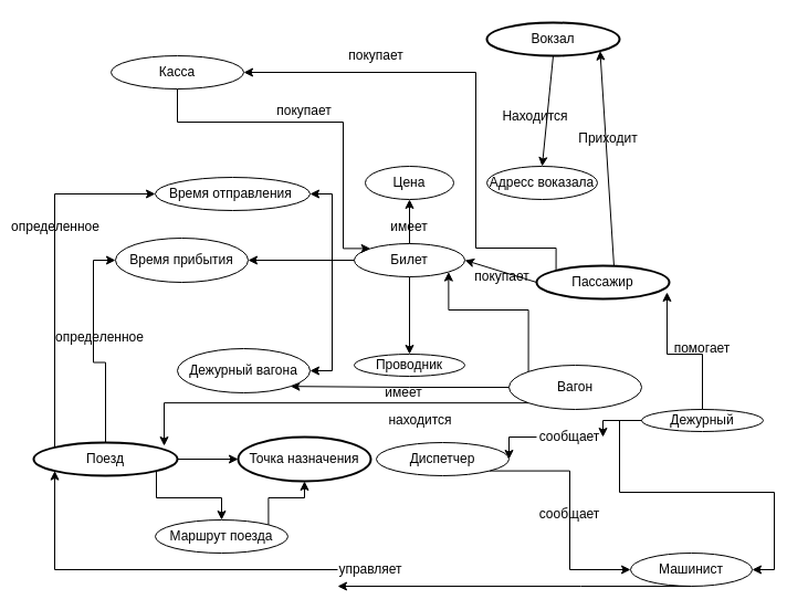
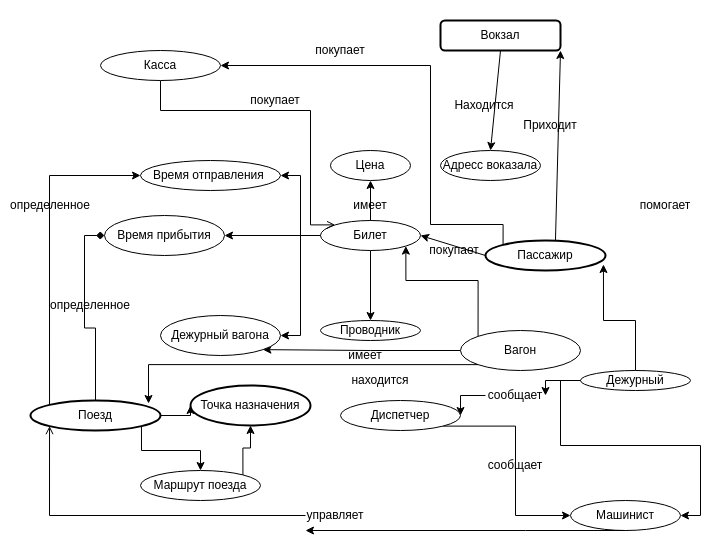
  <mxCell id="0" />
  <mxCell id="1" parent="0" />
- <mxCell id="2" value="Вокзал" style="ellipse;whiteSpace=wrap;html=1;strokeWidth=2;" vertex="1" parent="1"><mxGeometry x="440" y="20" width="120" height="30" as="geometry" /></mxCell>
- <mxCell id="3" style="edgeStyle=orthogonalEdgeStyle;rounded=0;orthogonalLoop=1;jettySize=auto;html=1;exitX=0.5;exitY=0;exitDx=0;exitDy=0;entryX=0;entryY=0.5;entryDx=0;entryDy=0;" edge="1" parent="1" source="7" target="28"><mxGeometry relative="1" as="geometry" /></mxCell>
+ <mxCell id="2" value="Вокзал" style="whiteSpace=wrap;html=1;strokeWidth=2;rounded=1;" vertex="1" parent="1"><mxGeometry x="440" y="20" width="120" height="30" as="geometry" /></mxCell>
+ <mxCell id="3" style="edgeStyle=orthogonalEdgeStyle;rounded=0;orthogonalLoop=1;jettySize=auto;html=1;exitX=0.5;exitY=0;exitDx=0;exitDy=0;entryX=0;entryY=0.5;entryDx=0;entryDy=0;endArrow=diamond;" edge="1" parent="1" source="7" target="28"><mxGeometry relative="1" as="geometry" /></mxCell>
  <mxCell id="4" style="edgeStyle=orthogonalEdgeStyle;rounded=0;orthogonalLoop=1;jettySize=auto;html=1;exitX=0;exitY=0;exitDx=0;exitDy=0;entryX=0;entryY=0.5;entryDx=0;entryDy=0;" edge="1" parent="1" source="7" target="27"><mxGeometry relative="1" as="geometry" /></mxCell>
  <mxCell id="5" style="edgeStyle=orthogonalEdgeStyle;rounded=0;orthogonalLoop=1;jettySize=auto;html=1;exitX=1;exitY=0.5;exitDx=0;exitDy=0;entryX=0;entryY=0.5;entryDx=0;entryDy=0;" edge="1" parent="1" source="7" target="22"><mxGeometry relative="1" as="geometry" /></mxCell>
  <mxCell id="6" style="edgeStyle=orthogonalEdgeStyle;rounded=0;orthogonalLoop=1;jettySize=auto;html=1;exitX=1;exitY=1;exitDx=0;exitDy=0;" edge="1" parent="1" source="7" target="30"><mxGeometry relative="1" as="geometry"><Array as="points"><mxPoint x="141" y="450" /></Array></mxGeometry></mxCell>
  <mxCell id="7" value="Поезд" style="ellipse;whiteSpace=wrap;html=1;strokeWidth=2;" vertex="1" parent="1"><mxGeometry x="30" y="400" width="130" height="30" as="geometry" /></mxCell>
- <mxCell id="8" style="edgeStyle=orthogonalEdgeStyle;rounded=0;orthogonalLoop=1;jettySize=auto;html=1;entryX=0;entryY=1;entryDx=0;entryDy=0;" edge="1" parent="1" source="50" target="7"><mxGeometry relative="1" as="geometry"><Array as="points" /></mxGeometry></mxCell>
+ <mxCell id="8" style="edgeStyle=orthogonalEdgeStyle;rounded=0;orthogonalLoop=1;jettySize=auto;html=1;entryX=0;entryY=1;entryDx=0;entryDy=0;endArrow=open;" edge="1" parent="1" source="50" target="7"><mxGeometry relative="1" as="geometry"><Array as="points" /></mxGeometry></mxCell>
  <mxCell id="9" value="Машинист" style="ellipse;whiteSpace=wrap;html=1;" vertex="1" parent="1"><mxGeometry x="570" y="500" width="110" height="30" as="geometry" /></mxCell>
  <mxCell id="10" value="Проводник" style="ellipse;whiteSpace=wrap;html=1;" vertex="1" parent="1"><mxGeometry x="320" y="320" width="100" height="20" as="geometry" /></mxCell>
  <mxCell id="11" style="edgeStyle=orthogonalEdgeStyle;rounded=0;orthogonalLoop=1;jettySize=auto;html=1;exitX=0;exitY=0.5;exitDx=0;exitDy=0;entryX=1;entryY=0.5;entryDx=0;entryDy=0;" edge="1" parent="1" source="13" target="9"><mxGeometry relative="1" as="geometry" /></mxCell>
  <mxCell id="12" style="edgeStyle=orthogonalEdgeStyle;rounded=0;orthogonalLoop=1;jettySize=auto;html=1;exitX=0;exitY=0.5;exitDx=0;exitDy=0;entryX=1;entryY=0.5;entryDx=0;entryDy=0;" edge="1" parent="1" source="52" target="32"><mxGeometry relative="1" as="geometry"><mxPoint x="490" y="410" as="targetPoint" /></mxGeometry></mxCell>
  <mxCell id="13" value="Дежурный" style="ellipse;whiteSpace=wrap;html=1;" vertex="1" parent="1"><mxGeometry x="580" y="370" width="110" height="20" as="geometry" /></mxCell>
  <mxCell id="14" value="" style="edgeStyle=orthogonalEdgeStyle;rounded=0;orthogonalLoop=1;jettySize=auto;html=1;" edge="1" parent="1" source="17" target="28"><mxGeometry relative="1" as="geometry" /></mxCell>
  <mxCell id="15" style="edgeStyle=orthogonalEdgeStyle;rounded=0;orthogonalLoop=1;jettySize=auto;html=1;entryX=1;entryY=0.5;entryDx=0;entryDy=0;" edge="1" parent="1" source="17" target="27"><mxGeometry relative="1" as="geometry" /></mxCell>
  <mxCell id="16" style="edgeStyle=orthogonalEdgeStyle;rounded=0;orthogonalLoop=1;jettySize=auto;html=1;entryX=1;entryY=0.5;entryDx=0;entryDy=0;" edge="1" parent="1" source="17" target="26"><mxGeometry relative="1" as="geometry" /></mxCell>
  <mxCell id="17" value="Билет" style="ellipse;whiteSpace=wrap;html=1;" vertex="1" parent="1"><mxGeometry x="320" y="220" width="100" height="30" as="geometry" /></mxCell>
  <mxCell id="18" style="edgeStyle=orthogonalEdgeStyle;rounded=0;orthogonalLoop=1;jettySize=auto;html=1;exitX=0;exitY=0;exitDx=0;exitDy=0;entryX=1;entryY=1;entryDx=0;entryDy=0;" edge="1" parent="1" source="20" target="17"><mxGeometry relative="1" as="geometry"><Array as="points"><mxPoint x="478" y="280" /><mxPoint x="405" y="280" /></Array></mxGeometry></mxCell>
  <mxCell id="19" style="edgeStyle=orthogonalEdgeStyle;rounded=0;orthogonalLoop=1;jettySize=auto;html=1;exitX=0;exitY=0.5;exitDx=0;exitDy=0;entryX=1;entryY=1;entryDx=0;entryDy=0;" edge="1" parent="1" source="20" target="26"><mxGeometry relative="1" as="geometry" /></mxCell>
  <mxCell id="20" value="Вагон" style="ellipse;whiteSpace=wrap;html=1;" vertex="1" parent="1"><mxGeometry x="460" y="330" width="120" height="40" as="geometry" /></mxCell>
  <mxCell id="21" value="Адресс воказала" style="ellipse;whiteSpace=wrap;html=1;" vertex="1" parent="1"><mxGeometry x="440" y="150" width="100" height="30" as="geometry" /></mxCell>
- <mxCell id="22" value="Точка назначения" style="ellipse;whiteSpace=wrap;html=1;strokeWidth=2;" vertex="1" parent="1"><mxGeometry x="215" y="395" width="120" height="40" as="geometry" /></mxCell>
+ <mxCell id="22" value="Точка назначения" style="ellipse;whiteSpace=wrap;html=1;strokeWidth=2;" vertex="1" parent="1"><mxGeometry x="190" y="385" width="120" height="40" as="geometry" /></mxCell>
  <mxCell id="23" value="Цена" style="ellipse;whiteSpace=wrap;html=1;" vertex="1" parent="1"><mxGeometry x="330" y="150" width="80" height="30" as="geometry" /></mxCell>
- <mxCell id="24" style="edgeStyle=orthogonalEdgeStyle;rounded=0;orthogonalLoop=1;jettySize=auto;html=1;exitX=0.5;exitY=1;exitDx=0;exitDy=0;entryX=0;entryY=0;entryDx=0;entryDy=0;" edge="1" parent="1" source="25" target="17"><mxGeometry relative="1" as="geometry"><Array as="points"><mxPoint x="160" y="110" /><mxPoint x="310" y="110" /><mxPoint x="310" y="224" /></Array></mxGeometry></mxCell>
+ <mxCell id="24" style="edgeStyle=orthogonalEdgeStyle;rounded=0;orthogonalLoop=1;jettySize=auto;html=1;exitX=0.5;exitY=1;exitDx=0;exitDy=0;entryX=0;entryY=0;entryDx=0;entryDy=0;endArrow=open;" edge="1" parent="1" source="25" target="17"><mxGeometry relative="1" as="geometry"><Array as="points"><mxPoint x="160" y="110" /><mxPoint x="310" y="110" /><mxPoint x="310" y="224" /></Array></mxGeometry></mxCell>
  <mxCell id="25" value="Касса" style="ellipse;whiteSpace=wrap;html=1;" vertex="1" parent="1"><mxGeometry x="100" y="50" width="120" height="30" as="geometry" /></mxCell>
  <mxCell id="26" value="Дежурный вагона" style="ellipse;whiteSpace=wrap;html=1;" vertex="1" parent="1"><mxGeometry x="160" y="315" width="120" height="40" as="geometry" /></mxCell>
  <mxCell id="27" value="Время отправления&amp;nbsp;" style="ellipse;whiteSpace=wrap;html=1;" vertex="1" parent="1"><mxGeometry x="140" y="160" width="140" height="30" as="geometry" /></mxCell>
  <mxCell id="28" value="Время прибытия" style="ellipse;whiteSpace=wrap;html=1;" vertex="1" parent="1"><mxGeometry x="104" y="215" width="120" height="40" as="geometry" /></mxCell>
  <mxCell id="29" style="edgeStyle=orthogonalEdgeStyle;rounded=0;orthogonalLoop=1;jettySize=auto;html=1;exitX=1;exitY=0;exitDx=0;exitDy=0;" edge="1" parent="1" source="30" target="22"><mxGeometry relative="1" as="geometry" /></mxCell>
  <mxCell id="30" value="Маршрут поезда" style="ellipse;whiteSpace=wrap;html=1;" vertex="1" parent="1"><mxGeometry x="140" y="470" width="120" height="30" as="geometry" /></mxCell>
  <mxCell id="31" style="edgeStyle=orthogonalEdgeStyle;rounded=0;orthogonalLoop=1;jettySize=auto;html=1;exitX=1;exitY=1;exitDx=0;exitDy=0;entryX=0;entryY=0.5;entryDx=0;entryDy=0;" edge="1" parent="1" source="32" target="9"><mxGeometry relative="1" as="geometry" /></mxCell>
  <mxCell id="32" value="Диспетчер" style="ellipse;whiteSpace=wrap;html=1;" vertex="1" parent="1"><mxGeometry x="340" y="400" width="120" height="30" as="geometry" /></mxCell>
  <mxCell id="33" style="edgeStyle=orthogonalEdgeStyle;rounded=0;orthogonalLoop=1;jettySize=auto;html=1;exitX=0;exitY=0;exitDx=0;exitDy=0;entryX=1;entryY=0.5;entryDx=0;entryDy=0;" edge="1" parent="1" source="34" target="25"><mxGeometry relative="1" as="geometry"><Array as="points"><mxPoint x="430" y="224" /><mxPoint x="430" y="65" /></Array></mxGeometry></mxCell>
  <mxCell id="34" value="Пассажир" style="ellipse;whiteSpace=wrap;html=1;strokeWidth=2;" vertex="1" parent="1"><mxGeometry x="485" y="240" width="120" height="30" as="geometry" /></mxCell>
  <mxCell id="35" value="" style="endArrow=classic;html=1;rounded=0;exitX=0.5;exitY=1;exitDx=0;exitDy=0;entryX=0.5;entryY=0;entryDx=0;entryDy=0;" edge="1" parent="1" source="2" target="21"><mxGeometry width="50" height="50" relative="1" as="geometry"><mxPoint x="300" y="290" as="sourcePoint" /><mxPoint x="350" y="240" as="targetPoint" /></mxGeometry></mxCell>
  <mxCell id="36" value="" style="endArrow=classic;html=1;rounded=0;entryX=1;entryY=1;entryDx=0;entryDy=0;exitX=0.583;exitY=0;exitDx=0;exitDy=0;exitPerimeter=0;" edge="1" parent="1" source="34" target="2"><mxGeometry width="50" height="50" relative="1" as="geometry"><mxPoint x="320" y="290" as="sourcePoint" /><mxPoint x="370" y="240" as="targetPoint" /></mxGeometry></mxCell>
  <mxCell id="37" value="" style="endArrow=classic;html=1;rounded=0;exitX=0;exitY=0.5;exitDx=0;exitDy=0;entryX=1;entryY=0.5;entryDx=0;entryDy=0;" edge="1" parent="1" source="34" target="17"><mxGeometry width="50" height="50" relative="1" as="geometry"><mxPoint x="320" y="290" as="sourcePoint" /><mxPoint x="370" y="240" as="targetPoint" /></mxGeometry></mxCell>
  <mxCell id="38" value="" style="endArrow=classic;html=1;rounded=0;entryX=0.5;entryY=1;entryDx=0;entryDy=0;exitX=0.5;exitY=0;exitDx=0;exitDy=0;" edge="1" parent="1" source="17" target="23"><mxGeometry width="50" height="50" relative="1" as="geometry"><mxPoint x="320" y="290" as="sourcePoint" /><mxPoint x="370" y="240" as="targetPoint" /></mxGeometry></mxCell>
  <mxCell id="39" value="" style="endArrow=classic;html=1;rounded=0;exitX=0.5;exitY=1;exitDx=0;exitDy=0;" edge="1" parent="1" source="17" target="10"><mxGeometry width="50" height="50" relative="1" as="geometry"><mxPoint x="320" y="290" as="sourcePoint" /><mxPoint x="370" y="240" as="targetPoint" /></mxGeometry></mxCell>
  <mxCell id="40" style="edgeStyle=orthogonalEdgeStyle;rounded=0;orthogonalLoop=1;jettySize=auto;html=1;exitX=0;exitY=1;exitDx=0;exitDy=0;entryX=0.908;entryY=0.1;entryDx=0;entryDy=0;entryPerimeter=0;" edge="1" parent="1" source="20" target="7"><mxGeometry relative="1" as="geometry" /></mxCell>
  <mxCell id="41" style="edgeStyle=orthogonalEdgeStyle;rounded=0;orthogonalLoop=1;jettySize=auto;html=1;exitX=0.5;exitY=0;exitDx=0;exitDy=0;entryX=0.983;entryY=0.8;entryDx=0;entryDy=0;entryPerimeter=0;" edge="1" parent="1" source="13" target="34"><mxGeometry relative="1" as="geometry" /></mxCell>
  <mxCell id="42" value="Находится" style="text;html=1;strokeColor=none;fillColor=none;align=center;verticalAlign=middle;whiteSpace=wrap;rounded=0;" vertex="1" parent="1"><mxGeometry x="454" y="90" width="60" height="30" as="geometry" /></mxCell>
  <mxCell id="43" value="Приходит" style="text;html=1;strokeColor=none;fillColor=none;align=center;verticalAlign=middle;whiteSpace=wrap;rounded=0;" vertex="1" parent="1"><mxGeometry x="520" y="110" width="60" height="30" as="geometry" /></mxCell>
  <mxCell id="44" value="покупает" style="text;html=1;strokeColor=none;fillColor=none;align=center;verticalAlign=middle;whiteSpace=wrap;rounded=0;" vertex="1" parent="1"><mxGeometry x="429" y="240" width="50" height="20" as="geometry" /></mxCell>
  <mxCell id="45" value="имеет" style="text;html=1;strokeColor=none;fillColor=none;align=center;verticalAlign=middle;whiteSpace=wrap;rounded=0;" vertex="1" parent="1"><mxGeometry x="340" y="190" width="60" height="30" as="geometry" /></mxCell>
  <mxCell id="46" value="покупает" style="text;html=1;strokeColor=none;fillColor=none;align=center;verticalAlign=middle;whiteSpace=wrap;rounded=0;" vertex="1" parent="1"><mxGeometry x="315" y="40" width="50" height="20" as="geometry" /></mxCell>
  <mxCell id="47" value="покупает" style="text;html=1;strokeColor=none;fillColor=none;align=center;verticalAlign=middle;whiteSpace=wrap;rounded=0;" vertex="1" parent="1"><mxGeometry x="250" y="90" width="50" height="20" as="geometry" /></mxCell>
  <mxCell id="48" value="находится" style="text;html=1;strokeColor=none;fillColor=none;align=center;verticalAlign=middle;whiteSpace=wrap;rounded=0;" vertex="1" parent="1"><mxGeometry x="350" y="365" width="60" height="30" as="geometry" /></mxCell>
  <mxCell id="49" value="" style="edgeStyle=orthogonalEdgeStyle;rounded=0;orthogonalLoop=1;jettySize=auto;html=1;entryX=0;entryY=1;entryDx=0;entryDy=0;" edge="1" parent="1" source="9" target="50"><mxGeometry relative="1" as="geometry"><mxPoint x="525" y="470" as="sourcePoint" /><mxPoint x="49" y="426" as="targetPoint" /><Array as="points"><mxPoint x="525" y="530" /><mxPoint x="49" y="530" /></Array></mxGeometry></mxCell>
  <mxCell id="50" value="управляет" style="text;html=1;strokeColor=none;fillColor=none;align=center;verticalAlign=middle;whiteSpace=wrap;rounded=0;" vertex="1" parent="1"><mxGeometry x="305" y="500" width="60" height="30" as="geometry" /></mxCell>
  <mxCell id="51" value="" style="edgeStyle=orthogonalEdgeStyle;rounded=0;orthogonalLoop=1;jettySize=auto;html=1;exitX=0;exitY=0.5;exitDx=0;exitDy=0;entryX=1;entryY=0.5;entryDx=0;entryDy=0;" edge="1" parent="1" source="13" target="52"><mxGeometry relative="1" as="geometry"><mxPoint x="485" y="410" as="targetPoint" /><mxPoint x="580" y="380" as="sourcePoint" /></mxGeometry></mxCell>
  <mxCell id="52" value="сообщает" style="text;html=1;strokeColor=none;fillColor=none;align=center;verticalAlign=middle;whiteSpace=wrap;rounded=0;" vertex="1" parent="1"><mxGeometry x="485" y="380" width="60" height="30" as="geometry" /></mxCell>
  <mxCell id="53" value="сообщает" style="text;html=1;strokeColor=none;fillColor=none;align=center;verticalAlign=middle;whiteSpace=wrap;rounded=0;" vertex="1" parent="1"><mxGeometry x="485" y="450" width="60" height="30" as="geometry" /></mxCell>
- <mxCell id="54" value="помогает" style="text;html=1;strokeColor=none;fillColor=none;align=center;verticalAlign=middle;whiteSpace=wrap;rounded=0;" vertex="1" parent="1"><mxGeometry x="605" y="300" width="60" height="30" as="geometry" /></mxCell>
+ <mxCell id="54" value="помогает" style="text;html=1;strokeColor=none;fillColor=none;align=center;verticalAlign=middle;whiteSpace=wrap;rounded=0;" vertex="1" parent="1"><mxGeometry x="635" y="190" width="60" height="30" as="geometry" /></mxCell>
  <mxCell id="55" value="имеет" style="text;html=1;strokeColor=none;fillColor=none;align=center;verticalAlign=middle;whiteSpace=wrap;rounded=0;" vertex="1" parent="1"><mxGeometry x="335" y="340" width="60" height="30" as="geometry" /></mxCell>
  <mxCell id="56" value="определенное" style="text;html=1;strokeColor=none;fillColor=none;align=center;verticalAlign=middle;whiteSpace=wrap;rounded=0;" vertex="1" parent="1"><mxGeometry x="60" y="290" width="60" height="30" as="geometry" /></mxCell>
  <mxCell id="57" value="определенное" style="text;html=1;strokeColor=none;fillColor=none;align=center;verticalAlign=middle;whiteSpace=wrap;rounded=0;" vertex="1" parent="1"><mxGeometry x="20" y="190" width="60" height="30" as="geometry" /></mxCell>
